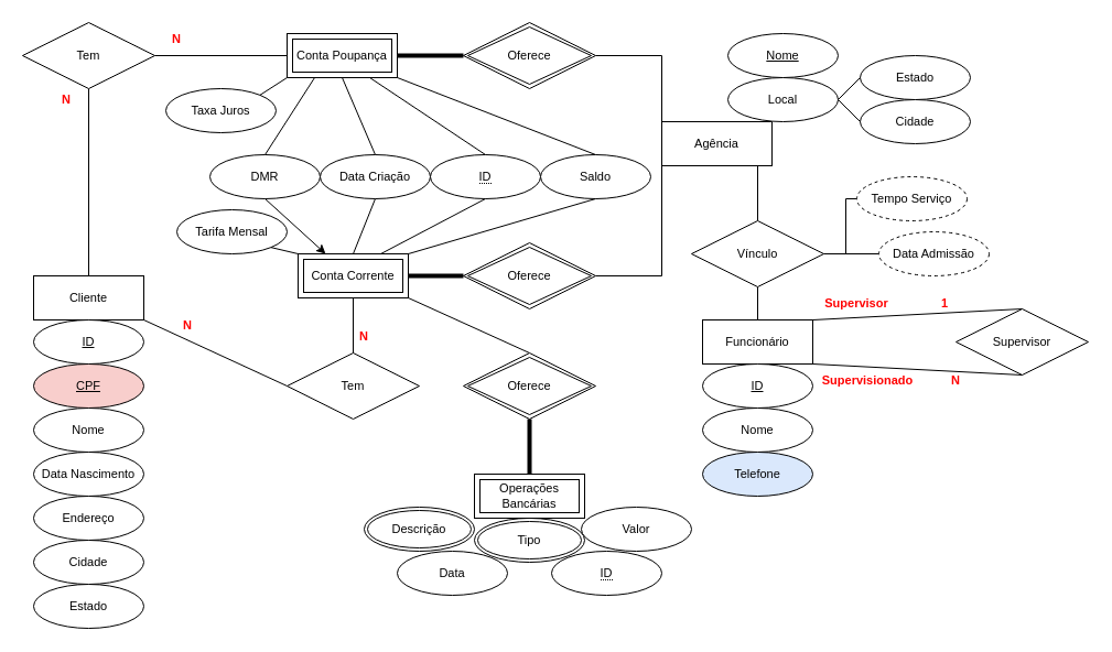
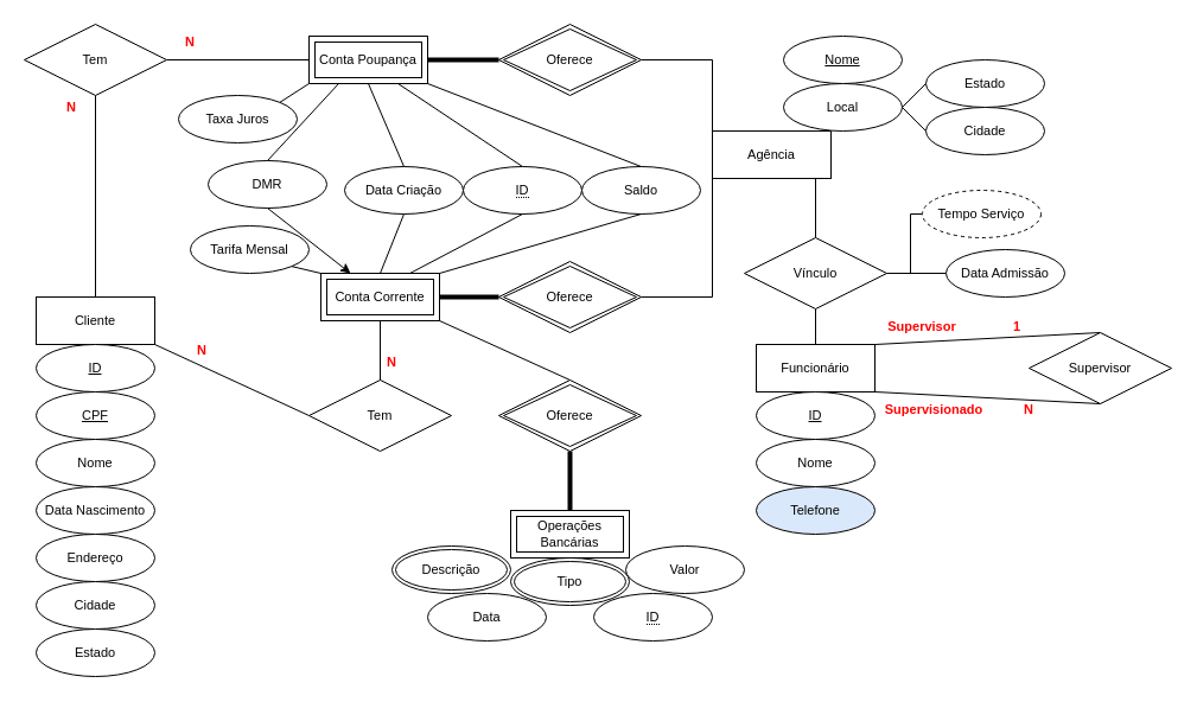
  <mxCell id="0" />
  <mxCell id="1" parent="0" />
  <mxCell id="2" style="edgeStyle=orthogonalEdgeStyle;rounded=0;orthogonalLoop=1;jettySize=auto;html=1;exitX=0;exitY=0;exitDx=0;exitDy=0;entryX=1;entryY=0.5;entryDx=0;entryDy=0;fontSize=11;fontColor=#000000;endArrow=none;endFill=0;strokeWidth=1;" edge="1" parent="1" source="4" target="38"><mxGeometry relative="1" as="geometry" /></mxCell>
  <mxCell id="3" style="edgeStyle=orthogonalEdgeStyle;rounded=0;orthogonalLoop=1;jettySize=auto;html=1;exitX=0;exitY=1;exitDx=0;exitDy=0;entryX=1;entryY=0.5;entryDx=0;entryDy=0;fontSize=11;fontColor=#000000;endArrow=none;endFill=0;strokeWidth=1;" edge="1" parent="1" source="4" target="43"><mxGeometry relative="1" as="geometry" /></mxCell>
  <mxCell id="4" value="Agência" style="whiteSpace=wrap;html=1;align=center;fontSize=11;fontColor=#000000;" vertex="1" parent="1"><mxGeometry x="600" y="110" width="100" height="40" as="geometry" /></mxCell>
  <mxCell id="5" value="Local" style="ellipse;whiteSpace=wrap;html=1;align=center;fontSize=11;fontColor=#000000;" vertex="1" parent="1"><mxGeometry x="660" y="70" width="100" height="40" as="geometry" /></mxCell>
  <mxCell id="6" value="Cidade" style="ellipse;whiteSpace=wrap;html=1;align=center;fontSize=11;fontColor=#000000;" vertex="1" parent="1"><mxGeometry x="780" y="90" width="100" height="40" as="geometry" /></mxCell>
  <mxCell id="7" value="Estado" style="ellipse;whiteSpace=wrap;html=1;align=center;fontSize=11;fontColor=#000000;" vertex="1" parent="1"><mxGeometry x="780" y="50" width="100" height="40" as="geometry" /></mxCell>
  <mxCell id="8" value="" style="endArrow=none;html=1;rounded=0;fontSize=11;fontColor=#000000;strokeWidth=1;exitX=1;exitY=0.5;exitDx=0;exitDy=0;" edge="1" parent="1" source="5"><mxGeometry relative="1" as="geometry"><mxPoint x="930" y="250" as="sourcePoint" /><mxPoint x="780" y="70" as="targetPoint" /></mxGeometry></mxCell>
  <mxCell id="9" value="" style="endArrow=none;html=1;rounded=0;fontSize=11;fontColor=#000000;strokeWidth=1;entryX=0;entryY=0.5;entryDx=0;entryDy=0;" edge="1" parent="1" target="6"><mxGeometry relative="1" as="geometry"><mxPoint x="760" y="90" as="sourcePoint" /><mxPoint x="790" y="80" as="targetPoint" /></mxGeometry></mxCell>
  <mxCell id="10" value="Nome" style="ellipse;whiteSpace=wrap;html=1;align=center;fontStyle=4;fontSize=11;fontColor=#000000;" vertex="1" parent="1"><mxGeometry x="660" y="30" width="100" height="40" as="geometry" /></mxCell>
  <mxCell id="11" value="Cliente" style="whiteSpace=wrap;html=1;align=center;fontSize=11;fontColor=#000000;" vertex="1" parent="1"><mxGeometry x="30" y="250" width="100" height="40" as="geometry" /></mxCell>
  <mxCell id="12" value="ID" style="ellipse;whiteSpace=wrap;html=1;align=center;fontStyle=4;fontSize=11;fontColor=#000000;" vertex="1" parent="1"><mxGeometry x="30" y="290" width="100" height="40" as="geometry" /></mxCell>
  <mxCell id="13" value="Nome" style="ellipse;whiteSpace=wrap;html=1;align=center;fontSize=11;fontColor=#000000;" vertex="1" parent="1"><mxGeometry x="30" y="370" width="100" height="40" as="geometry" /></mxCell>
- <mxCell id="14" value="CPF" style="ellipse;whiteSpace=wrap;html=1;align=center;fontSize=11;fontColor=#000000;fontStyle=4;fillColor=#f8cecc;" vertex="1" parent="1"><mxGeometry x="30" y="330" width="100" height="40" as="geometry" /></mxCell>
+ <mxCell id="14" value="CPF" style="ellipse;whiteSpace=wrap;html=1;align=center;fontSize=11;fontColor=#000000;fontStyle=4" vertex="1" parent="1"><mxGeometry x="30" y="330" width="100" height="40" as="geometry" /></mxCell>
  <mxCell id="15" value="Data Nascimento" style="ellipse;whiteSpace=wrap;html=1;align=center;fontSize=11;fontColor=#000000;" vertex="1" parent="1"><mxGeometry x="30" y="410" width="100" height="40" as="geometry" /></mxCell>
  <mxCell id="16" value="Endereço" style="ellipse;whiteSpace=wrap;html=1;align=center;fontSize=11;fontColor=#000000;" vertex="1" parent="1"><mxGeometry x="30" y="450" width="100" height="40" as="geometry" /></mxCell>
  <mxCell id="17" value="Cidade" style="ellipse;whiteSpace=wrap;html=1;align=center;fontSize=11;fontColor=#000000;" vertex="1" parent="1"><mxGeometry x="30" y="490" width="100" height="40" as="geometry" /></mxCell>
  <mxCell id="18" value="Estado" style="ellipse;whiteSpace=wrap;html=1;align=center;fontSize=11;fontColor=#000000;" vertex="1" parent="1"><mxGeometry x="30" y="530" width="100" height="40" as="geometry" /></mxCell>
  <mxCell id="19" value="Funcionário" style="whiteSpace=wrap;html=1;align=center;fontSize=11;fontColor=#000000;" vertex="1" parent="1"><mxGeometry x="637" y="290" width="100" height="40" as="geometry" /></mxCell>
  <mxCell id="20" value="ID" style="ellipse;whiteSpace=wrap;html=1;align=center;fontStyle=4;fontSize=11;fontColor=#000000;" vertex="1" parent="1"><mxGeometry x="637" y="330" width="100" height="40" as="geometry" /></mxCell>
  <mxCell id="21" value="Nome" style="ellipse;whiteSpace=wrap;html=1;align=center;fontSize=11;fontColor=#000000;" vertex="1" parent="1"><mxGeometry x="637" y="370" width="100" height="40" as="geometry" /></mxCell>
  <mxCell id="22" value="Telefone" style="ellipse;whiteSpace=wrap;html=1;align=center;fontSize=11;fontColor=#000000;fillColor=#dae8fc;" vertex="1" parent="1"><mxGeometry x="637" y="410" width="100" height="40" as="geometry" /></mxCell>
  <mxCell id="23" value="Supervisor" style="shape=rhombus;perimeter=rhombusPerimeter;whiteSpace=wrap;html=1;align=center;fontSize=11;fontColor=#000000;" vertex="1" parent="1"><mxGeometry x="867" y="280" width="120" height="60" as="geometry" /></mxCell>
  <mxCell id="24" value="" style="endArrow=none;html=1;rounded=0;fontSize=11;fontColor=#000000;strokeWidth=1;exitX=1;exitY=0;exitDx=0;exitDy=0;entryX=0.5;entryY=0;entryDx=0;entryDy=0;" edge="1" parent="1" source="19" target="23"><mxGeometry relative="1" as="geometry"><mxPoint x="727" y="360" as="sourcePoint" /><mxPoint x="887" y="360" as="targetPoint" /></mxGeometry></mxCell>
  <mxCell id="25" value="" style="endArrow=none;html=1;rounded=0;fontSize=11;fontColor=#000000;strokeWidth=1;exitX=1;exitY=1;exitDx=0;exitDy=0;entryX=0.5;entryY=1;entryDx=0;entryDy=0;" edge="1" parent="1" source="19" target="23"><mxGeometry relative="1" as="geometry"><mxPoint x="747" y="300" as="sourcePoint" /><mxPoint x="937" y="290" as="targetPoint" /></mxGeometry></mxCell>
  <mxCell id="26" value="&lt;b&gt;&lt;font color=&quot;#ff0000&quot;&gt;Supervisionado&lt;/font&gt;&lt;/b&gt;" style="text;html=1;strokeColor=none;fillColor=none;align=center;verticalAlign=middle;whiteSpace=wrap;rounded=0;fontSize=11;fontColor=#000000;" vertex="1" parent="1"><mxGeometry x="757" y="330" width="60" height="30" as="geometry" /></mxCell>
  <mxCell id="27" value="&lt;b&gt;&lt;font color=&quot;#ff0000&quot;&gt;Supervisor&lt;/font&gt;&lt;/b&gt;" style="text;html=1;strokeColor=none;fillColor=none;align=center;verticalAlign=middle;whiteSpace=wrap;rounded=0;fontSize=11;fontColor=#000000;" vertex="1" parent="1"><mxGeometry x="747" y="260" width="60" height="30" as="geometry" /></mxCell>
  <mxCell id="28" value="&lt;b&gt;&lt;font color=&quot;#ff0000&quot;&gt;1&lt;/font&gt;&lt;/b&gt;" style="text;html=1;strokeColor=none;fillColor=none;align=center;verticalAlign=middle;whiteSpace=wrap;rounded=0;fontSize=11;fontColor=#000000;" vertex="1" parent="1"><mxGeometry x="827" y="260" width="60" height="30" as="geometry" /></mxCell>
  <mxCell id="29" value="&lt;b&gt;&lt;font color=&quot;#ff0000&quot;&gt;N&lt;/font&gt;&lt;/b&gt;" style="text;html=1;strokeColor=none;fillColor=none;align=center;verticalAlign=middle;whiteSpace=wrap;rounded=0;fontSize=11;fontColor=#000000;" vertex="1" parent="1"><mxGeometry x="837" y="330" width="60" height="30" as="geometry" /></mxCell>
  <mxCell id="30" style="edgeStyle=orthogonalEdgeStyle;rounded=0;orthogonalLoop=1;jettySize=auto;html=1;exitX=0.5;exitY=1;exitDx=0;exitDy=0;entryX=0.5;entryY=0;entryDx=0;entryDy=0;fontSize=11;fontColor=#000000;endArrow=none;endFill=0;strokeWidth=1;" edge="1" parent="1" source="34" target="19"><mxGeometry relative="1" as="geometry" /></mxCell>
  <mxCell id="31" style="edgeStyle=orthogonalEdgeStyle;rounded=0;orthogonalLoop=1;jettySize=auto;html=1;exitX=0.5;exitY=0;exitDx=0;exitDy=0;entryX=0.5;entryY=1;entryDx=0;entryDy=0;fontSize=11;fontColor=#000000;endArrow=none;endFill=0;strokeWidth=1;" edge="1" parent="1" source="34"><mxGeometry relative="1" as="geometry"><mxPoint x="687" y="150" as="targetPoint" /></mxGeometry></mxCell>
  <mxCell id="32" style="edgeStyle=orthogonalEdgeStyle;rounded=0;orthogonalLoop=1;jettySize=auto;html=1;exitX=1;exitY=0.5;exitDx=0;exitDy=0;fontSize=11;fontColor=#000000;endArrow=none;endFill=0;strokeWidth=1;" edge="1" parent="1" source="34" target="35"><mxGeometry relative="1" as="geometry" /></mxCell>
  <mxCell id="33" style="edgeStyle=orthogonalEdgeStyle;rounded=0;orthogonalLoop=1;jettySize=auto;html=1;exitX=1;exitY=0.5;exitDx=0;exitDy=0;entryX=0;entryY=0.5;entryDx=0;entryDy=0;fontSize=11;fontColor=#000000;endArrow=none;endFill=0;strokeWidth=1;" edge="1" parent="1" source="34" target="36"><mxGeometry relative="1" as="geometry" /></mxCell>
  <mxCell id="34" value="Vínculo" style="shape=rhombus;perimeter=rhombusPerimeter;whiteSpace=wrap;html=1;align=center;fontSize=11;fontColor=#000000;" vertex="1" parent="1"><mxGeometry x="627" y="200" width="120" height="60" as="geometry" /></mxCell>
- <mxCell id="35" value="Data Admissão" style="ellipse;whiteSpace=wrap;html=1;align=center;fontSize=11;fontColor=#000000;dashed=1;" vertex="1" parent="1"><mxGeometry x="797" y="210" width="100" height="40" as="geometry" /></mxCell>
+ <mxCell id="35" value="Data Admissão" style="ellipse;whiteSpace=wrap;html=1;align=center;fontSize=11;fontColor=#000000;" vertex="1" parent="1"><mxGeometry x="797" y="210" width="100" height="40" as="geometry" /></mxCell>
  <mxCell id="36" value="Tempo Serviço" style="ellipse;whiteSpace=wrap;html=1;align=center;dashed=1;fontSize=11;fontColor=#000000;" vertex="1" parent="1"><mxGeometry x="777" y="160" width="100" height="40" as="geometry" /></mxCell>
  <mxCell id="37" style="edgeStyle=orthogonalEdgeStyle;rounded=0;orthogonalLoop=1;jettySize=auto;html=1;exitX=0;exitY=0.5;exitDx=0;exitDy=0;entryX=1;entryY=0.5;entryDx=0;entryDy=0;fontSize=11;fontColor=#000000;endArrow=none;endFill=0;strokeWidth=4;" edge="1" parent="1" source="38" target="39"><mxGeometry relative="1" as="geometry" /></mxCell>
  <mxCell id="38" value="Oferece" style="shape=rhombus;double=1;perimeter=rhombusPerimeter;whiteSpace=wrap;html=1;align=center;fontSize=11;fontColor=#000000;" vertex="1" parent="1"><mxGeometry x="420" y="20" width="120" height="60" as="geometry" /></mxCell>
  <mxCell id="39" value="Conta Poupança" style="shape=ext;margin=3;double=1;whiteSpace=wrap;html=1;align=center;fontSize=11;fontColor=#000000;" vertex="1" parent="1"><mxGeometry x="260" y="30" width="100" height="40" as="geometry" /></mxCell>
  <mxCell id="40" value="&lt;span style=&quot;border-bottom: 1px dotted&quot;&gt;ID&lt;/span&gt;" style="ellipse;whiteSpace=wrap;html=1;align=center;fontSize=11;fontColor=#000000;" vertex="1" parent="1"><mxGeometry x="390" y="140" width="100" height="40" as="geometry" /></mxCell>
  <mxCell id="41" value="Data Criação" style="ellipse;whiteSpace=wrap;html=1;align=center;fontSize=11;fontColor=#000000;" vertex="1" parent="1"><mxGeometry x="290" y="140" width="100" height="40" as="geometry" /></mxCell>
  <mxCell id="42" style="edgeStyle=orthogonalEdgeStyle;rounded=0;orthogonalLoop=1;jettySize=auto;html=1;exitX=0;exitY=0.5;exitDx=0;exitDy=0;entryX=1;entryY=0.5;entryDx=0;entryDy=0;fontSize=11;fontColor=#000000;endArrow=none;endFill=0;strokeWidth=4;" edge="1" parent="1" source="43" target="44"><mxGeometry relative="1" as="geometry" /></mxCell>
  <mxCell id="43" value="Oferece" style="shape=rhombus;double=1;perimeter=rhombusPerimeter;whiteSpace=wrap;html=1;align=center;fontSize=11;fontColor=#000000;" vertex="1" parent="1"><mxGeometry x="420" y="220" width="120" height="60" as="geometry" /></mxCell>
  <mxCell id="44" value="Conta Corrente" style="shape=ext;margin=3;double=1;whiteSpace=wrap;html=1;align=center;fontSize=11;fontColor=#000000;" vertex="1" parent="1"><mxGeometry x="270" y="230" width="100" height="40" as="geometry" /></mxCell>
  <mxCell id="45" value="Saldo" style="ellipse;whiteSpace=wrap;html=1;align=center;fontSize=11;fontColor=#000000;" vertex="1" parent="1"><mxGeometry x="490" y="140" width="100" height="40" as="geometry" /></mxCell>
- <mxCell id="46" value="DMR" style="ellipse;whiteSpace=wrap;html=1;align=center;fontSize=11;fontColor=#000000;" vertex="1" parent="1"><mxGeometry x="190" y="140" width="100" height="40" as="geometry" /></mxCell>
+ <mxCell id="46" value="DMR" style="ellipse;whiteSpace=wrap;html=1;align=center;fontSize=11;fontColor=#000000;" vertex="1" parent="1"><mxGeometry x="175" y="135" width="100" height="40" as="geometry" /></mxCell>
  <mxCell id="47" value="" style="endArrow=classic;html=1;rounded=0;fontSize=11;fontColor=#000000;strokeWidth=1;exitX=0.5;exitY=1;exitDx=0;exitDy=0;entryX=0.25;entryY=0;entryDx=0;entryDy=0;" edge="1" parent="1" source="46" target="44"><mxGeometry relative="1" as="geometry"><mxPoint x="420" y="290" as="sourcePoint" /><mxPoint x="580" y="290" as="targetPoint" /></mxGeometry></mxCell>
  <mxCell id="48" value="" style="endArrow=none;html=1;rounded=0;fontSize=11;fontColor=#000000;strokeWidth=1;exitX=0.5;exitY=1;exitDx=0;exitDy=0;entryX=0.5;entryY=0;entryDx=0;entryDy=0;" edge="1" parent="1" source="41" target="44"><mxGeometry relative="1" as="geometry"><mxPoint x="250" y="190" as="sourcePoint" /><mxPoint x="280" y="240" as="targetPoint" /></mxGeometry></mxCell>
  <mxCell id="49" value="" style="endArrow=none;html=1;rounded=0;fontSize=11;fontColor=#000000;strokeWidth=1;exitX=0.5;exitY=1;exitDx=0;exitDy=0;entryX=0.75;entryY=0;entryDx=0;entryDy=0;" edge="1" parent="1" source="40" target="44"><mxGeometry relative="1" as="geometry"><mxPoint x="350" y="190" as="sourcePoint" /><mxPoint x="305" y="240" as="targetPoint" /></mxGeometry></mxCell>
  <mxCell id="50" value="" style="endArrow=none;html=1;rounded=0;fontSize=11;fontColor=#000000;strokeWidth=1;exitX=0.5;exitY=1;exitDx=0;exitDy=0;entryX=1;entryY=0;entryDx=0;entryDy=0;" edge="1" parent="1" source="45" target="44"><mxGeometry relative="1" as="geometry"><mxPoint x="414.854" y="184.226" as="sourcePoint" /><mxPoint x="355" y="240" as="targetPoint" /></mxGeometry></mxCell>
  <mxCell id="51" value="" style="endArrow=none;html=1;rounded=0;fontSize=11;fontColor=#000000;strokeWidth=1;exitX=1;exitY=1;exitDx=0;exitDy=0;entryX=0.5;entryY=0;entryDx=0;entryDy=0;" edge="1" parent="1" source="39" target="45"><mxGeometry relative="1" as="geometry"><mxPoint x="424.854" y="194.226" as="sourcePoint" /><mxPoint x="365" y="250" as="targetPoint" /></mxGeometry></mxCell>
  <mxCell id="52" value="" style="endArrow=none;html=1;rounded=0;fontSize=11;fontColor=#000000;strokeWidth=1;exitX=0.75;exitY=1;exitDx=0;exitDy=0;entryX=0.5;entryY=0;entryDx=0;entryDy=0;" edge="1" parent="1" source="39" target="40"><mxGeometry relative="1" as="geometry"><mxPoint x="370" y="80" as="sourcePoint" /><mxPoint x="550" y="150" as="targetPoint" /></mxGeometry></mxCell>
  <mxCell id="53" value="" style="endArrow=none;html=1;rounded=0;fontSize=11;fontColor=#000000;strokeWidth=1;exitX=0.5;exitY=1;exitDx=0;exitDy=0;entryX=0.5;entryY=0;entryDx=0;entryDy=0;" edge="1" parent="1" source="39" target="41"><mxGeometry relative="1" as="geometry"><mxPoint x="345" y="80" as="sourcePoint" /><mxPoint x="450" y="150" as="targetPoint" /></mxGeometry></mxCell>
  <mxCell id="54" value="" style="endArrow=none;html=1;rounded=0;fontSize=11;fontColor=#000000;strokeWidth=1;exitX=0.25;exitY=1;exitDx=0;exitDy=0;entryX=0.5;entryY=0;entryDx=0;entryDy=0;" edge="1" parent="1" source="39" target="46"><mxGeometry relative="1" as="geometry"><mxPoint x="320" y="80" as="sourcePoint" /><mxPoint x="350" y="150" as="targetPoint" /></mxGeometry></mxCell>
  <mxCell id="55" value="Taxa Juros" style="ellipse;whiteSpace=wrap;html=1;align=center;fontSize=11;fontColor=#000000;" vertex="1" parent="1"><mxGeometry x="150" y="80" width="100" height="40" as="geometry" /></mxCell>
  <mxCell id="56" value="" style="endArrow=none;html=1;rounded=0;fontSize=11;fontColor=#000000;strokeWidth=1;exitX=0;exitY=1;exitDx=0;exitDy=0;entryX=1;entryY=0;entryDx=0;entryDy=0;" edge="1" parent="1" source="39" target="55"><mxGeometry relative="1" as="geometry"><mxPoint x="295" y="80" as="sourcePoint" /><mxPoint x="250" y="150" as="targetPoint" /></mxGeometry></mxCell>
  <mxCell id="57" value="Tarifa Mensal" style="ellipse;whiteSpace=wrap;html=1;align=center;fontSize=11;fontColor=#000000;" vertex="1" parent="1"><mxGeometry y="190" width="100" height="40" as="geometry" x="160" /></mxCell>
  <mxCell id="58" value="" style="endArrow=none;html=1;rounded=0;fontSize=11;fontColor=#000000;strokeWidth=1;exitX=0;exitY=0;exitDx=0;exitDy=0;entryX=1;entryY=1;entryDx=0;entryDy=0;" edge="1" parent="1" source="44" target="57"><mxGeometry relative="1" as="geometry"><mxPoint x="420" y="290" as="sourcePoint" /><mxPoint x="580" y="290" as="targetPoint" /></mxGeometry></mxCell>
  <mxCell id="59" style="edgeStyle=orthogonalEdgeStyle;rounded=0;orthogonalLoop=1;jettySize=auto;html=1;exitX=1;exitY=0.5;exitDx=0;exitDy=0;entryX=0;entryY=0.5;entryDx=0;entryDy=0;fontSize=11;fontColor=#000000;endArrow=none;endFill=0;strokeWidth=1;" edge="1" parent="1" source="61" target="39"><mxGeometry relative="1" as="geometry" /></mxCell>
  <mxCell id="60" style="edgeStyle=orthogonalEdgeStyle;rounded=0;orthogonalLoop=1;jettySize=auto;html=1;exitX=0.5;exitY=1;exitDx=0;exitDy=0;entryX=0.5;entryY=0;entryDx=0;entryDy=0;fontSize=11;fontColor=#000000;endArrow=none;endFill=0;strokeWidth=1;" edge="1" parent="1" source="61" target="11"><mxGeometry relative="1" as="geometry" /></mxCell>
  <mxCell id="61" value="Tem" style="shape=rhombus;perimeter=rhombusPerimeter;whiteSpace=wrap;html=1;align=center;fontSize=11;fontColor=#000000;" vertex="1" parent="1"><mxGeometry x="20" y="20" width="120" height="60" as="geometry" /></mxCell>
  <mxCell id="62" value="Tem" style="shape=rhombus;perimeter=rhombusPerimeter;whiteSpace=wrap;html=1;align=center;fontSize=11;fontColor=#000000;" vertex="1" parent="1"><mxGeometry x="260" y="320" width="120" height="60" as="geometry" /></mxCell>
  <mxCell id="63" value="" style="endArrow=none;html=1;rounded=0;fontSize=11;fontColor=#000000;strokeWidth=1;exitX=1;exitY=1;exitDx=0;exitDy=0;entryX=0;entryY=0.5;entryDx=0;entryDy=0;" edge="1" parent="1" source="11" target="62"><mxGeometry relative="1" as="geometry"><mxPoint x="360" y="220" as="sourcePoint" /><mxPoint x="520" y="220" as="targetPoint" /></mxGeometry></mxCell>
  <mxCell id="64" value="" style="endArrow=none;html=1;rounded=0;fontSize=11;fontColor=#000000;strokeWidth=1;exitX=0.5;exitY=0;exitDx=0;exitDy=0;entryX=0.5;entryY=1;entryDx=0;entryDy=0;" edge="1" parent="1" source="62" target="44"><mxGeometry relative="1" as="geometry"><mxPoint x="360" y="220" as="sourcePoint" /><mxPoint x="520" y="220" as="targetPoint" /></mxGeometry></mxCell>
  <mxCell id="65" value="&lt;b&gt;&lt;font color=&quot;#ff0000&quot;&gt;N&lt;/font&gt;&lt;/b&gt;" style="text;html=1;strokeColor=none;fillColor=none;align=center;verticalAlign=middle;whiteSpace=wrap;rounded=0;fontSize=11;fontColor=#000000;" vertex="1" parent="1"><mxGeometry x="130" y="20" width="60" height="30" as="geometry" /></mxCell>
  <mxCell id="66" value="&lt;b&gt;&lt;font color=&quot;#ff0000&quot;&gt;N&lt;/font&gt;&lt;/b&gt;" style="text;html=1;strokeColor=none;fillColor=none;align=center;verticalAlign=middle;whiteSpace=wrap;rounded=0;fontSize=11;fontColor=#000000;" vertex="1" parent="1"><mxGeometry x="30" y="75" width="60" height="30" as="geometry" /></mxCell>
  <mxCell id="67" value="&lt;b&gt;&lt;font color=&quot;#ff0000&quot;&gt;N&lt;/font&gt;&lt;/b&gt;" style="text;html=1;strokeColor=none;fillColor=none;align=center;verticalAlign=middle;whiteSpace=wrap;rounded=0;fontSize=11;fontColor=#000000;" vertex="1" parent="1"><mxGeometry x="140" y="280" width="60" height="30" as="geometry" /></mxCell>
  <mxCell id="68" value="&lt;b&gt;&lt;font color=&quot;#ff0000&quot;&gt;N&lt;/font&gt;&lt;/b&gt;" style="text;html=1;strokeColor=none;fillColor=none;align=center;verticalAlign=middle;whiteSpace=wrap;rounded=0;fontSize=11;fontColor=#000000;" vertex="1" parent="1"><mxGeometry x="300" y="290" width="60" height="30" as="geometry" /></mxCell>
  <mxCell id="69" value="" style="endArrow=none;html=1;rounded=0;fontSize=11;fontColor=#000000;strokeWidth=1;exitX=1;exitY=1;exitDx=0;exitDy=0;entryX=0.5;entryY=0;entryDx=0;entryDy=0;" edge="1" parent="1" source="44"><mxGeometry relative="1" as="geometry"><mxPoint x="360" y="220" as="sourcePoint" /><mxPoint x="480" y="320" as="targetPoint" /></mxGeometry></mxCell>
  <mxCell id="70" value="" style="endArrow=none;html=1;rounded=0;fontSize=11;fontColor=#000000;strokeWidth=4;entryX=0.5;entryY=1;entryDx=0;entryDy=0;exitX=0.5;exitY=0;exitDx=0;exitDy=0;" edge="1" parent="1"><mxGeometry relative="1" as="geometry"><mxPoint x="480" y="430" as="sourcePoint" /><mxPoint x="480" y="380" as="targetPoint" /></mxGeometry></mxCell>
  <mxCell id="71" value="Tipo" style="ellipse;shape=doubleEllipse;margin=3;whiteSpace=wrap;html=1;align=center;fontSize=11;fontColor=#000000;" vertex="1" parent="1"><mxGeometry x="430" y="470" width="100" height="40" as="geometry" /></mxCell>
  <mxCell id="72" value="Descrição" style="ellipse;shape=doubleEllipse;margin=3;whiteSpace=wrap;html=1;align=center;fontSize=11;fontColor=#000000;" vertex="1" parent="1"><mxGeometry x="330" y="460" width="100" height="40" as="geometry" /></mxCell>
  <mxCell id="73" value="Valor" style="ellipse;whiteSpace=wrap;html=1;align=center;fontSize=11;fontColor=#000000;" vertex="1" parent="1"><mxGeometry x="527" y="460" width="100" height="40" as="geometry" /></mxCell>
  <mxCell id="74" value="Data" style="ellipse;whiteSpace=wrap;html=1;align=center;fontSize=11;fontColor=#000000;" vertex="1" parent="1"><mxGeometry x="360" y="500" width="100" height="40" as="geometry" /></mxCell>
  <mxCell id="75" value="Operações Bancárias" style="shape=ext;margin=3;double=1;whiteSpace=wrap;html=1;align=center;fontSize=11;fontColor=#000000;" vertex="1" parent="1"><mxGeometry x="430" y="430" width="100" height="40" as="geometry" /></mxCell>
  <mxCell id="76" value="Oferece" style="shape=rhombus;double=1;perimeter=rhombusPerimeter;whiteSpace=wrap;html=1;align=center;fontSize=11;fontColor=#000000;" vertex="1" parent="1"><mxGeometry x="420" y="320" width="120" height="60" as="geometry" /></mxCell>
  <mxCell id="77" value="&lt;span style=&quot;border-bottom: 1px dotted&quot;&gt;ID&lt;/span&gt;" style="ellipse;whiteSpace=wrap;html=1;align=center;fontSize=11;fontColor=#000000;" vertex="1" parent="1"><mxGeometry x="500" y="500" width="100" height="40" as="geometry" /></mxCell>
